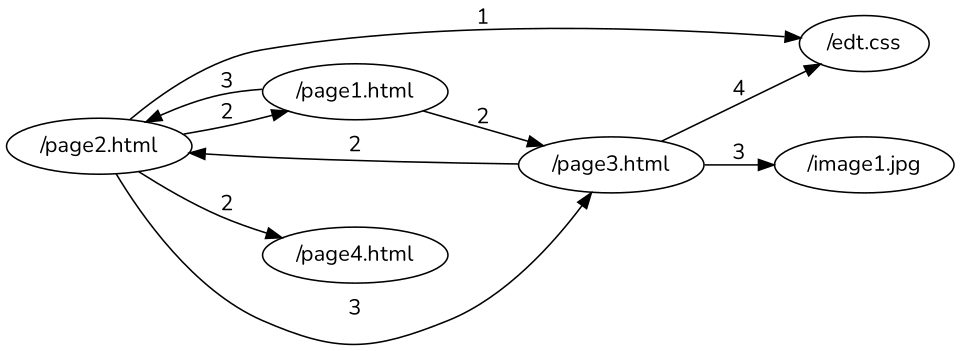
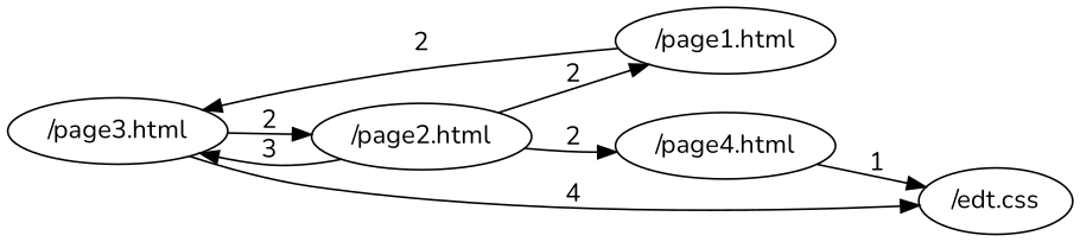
  digraph {
    fontname=Nunito
    rankdir=LR
    node [fontname=Nunito]
    edge [fontname=Nunito]
    n1 [label="/edt.css"]
-   n2 [label="/image1.jpg"]
    n3 [label="/page1.html"]
    n4 [label="/page2.html"]
    n5 [label="/page3.html"]
    n6 [label="/page4.html"]
-   n3 -> n4 [label=3]
    n3 -> n5 [label=2]
-   n4 -> n1 [label=1]
+   n6 -> n1 [label=1]
    n4 -> n3 [label=2]
    n4 -> n5 [label=3]
    n4 -> n6 [label=2]
    n5 -> n1 [label=4]
-   n5 -> n2 [label=3]
    n5 -> n4 [label=2]
  }
